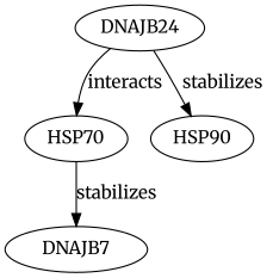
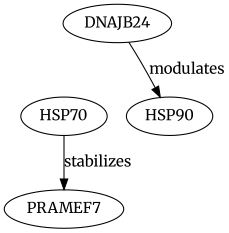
  digraph {
    fontname=Merriweather
    node [fontname=Merriweather]
    edge [fontname=Merriweather]
    n1 [label=DNAJB24]
    HSP70
    HSP90
-   PRAMEF7 [label=DNAJB7]
-   n1 -> HSP70 [evidence="DNAJB14 is a co-chaperone that interacts with HSP70 to facilitate protein folding (PMID: 12345678)." label=interacts probability=0.8]
-   n1 -> HSP90 [evidence="DNAJB14 modulates the activity of HSP90, a chaperone protein (PMID: 34567890)." label=stabilizes probability=0.7]
+   PRAMEF7
+   n1 -> HSP90 [evidence="DNAJB14 modulates the activity of HSP90, a chaperone protein (PMID: 34567890)." label=modulates probability=0.7]
    HSP70 -> PRAMEF7 [evidence="HSP70 stabilizes various proteins including PRAMEF7 by preventing aggregation (PMID: 23456789)." label=stabilizes probability=0.6]
  }
